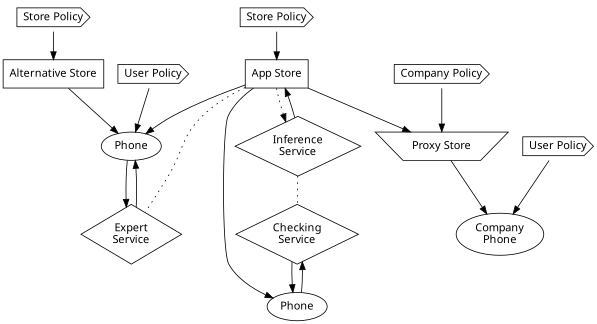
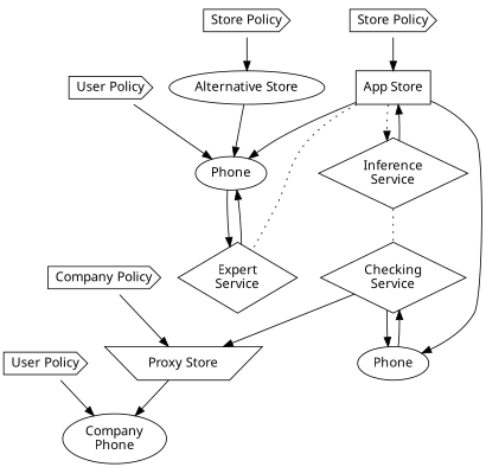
  digraph {
    splines=true
    node [fontname="LMSans10-Regular" shape=cds]
-   n1 [label="Alternative Store" shape=box]
+   n1 [label="Alternative Store" shape=ellipse]
    n2 [label=Phone shape=oval]
    n3 [label="Expert\nService" shape=diamond]
    n4 [label="App Store" shape=box]
    n5 [label="Inference\nService" shape=diamond]
    n6 [label=Phone shape=oval]
    n7 [label="Proxy Store" shape=invtrapezium]
    n8 [label="Checking\nService" shape=diamond]
    n9 [label="Company\nPhone" shape=oval]
    n10 [label="Company Policy"]
    n11 [label="Store Policy"]
    n12 [label="Store Policy"]
    n13 [label="User Policy"]
    n14 [label="User Policy"]
    n1 -> n2
    n2 -> n3
    n3 -> n2
    n4 -> n2
    n4 -> n3 [arrowhead=none style=dotted]
    n4 -> n5 [style=dotted]
    n4 -> n6
-   n4 -> n7
+   n8 -> n7
    n5 -> n4
    n5 -> n8 [arrowhead=none style=dotted]
    n6 -> n8
    n7 -> n9
    n8 -> n6
    n10 -> n7
    n11 -> n4
    n12 -> n1
    n13 -> n2
    n14 -> n9
  }
